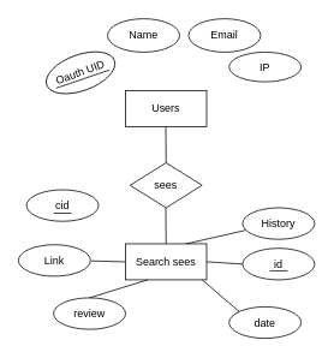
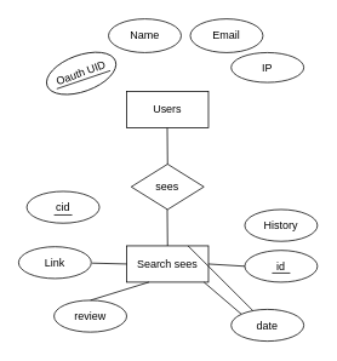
  <mxCell id="0" />
  <mxCell id="1" parent="0" />
  <mxCell id="2" value="Users" style="rounded=0;whiteSpace=wrap;html=1;fillColor=none;" parent="1" vertex="1"><mxGeometry x="139" y="100" width="90" height="40" as="geometry" /></mxCell>
  <mxCell id="3" value="Oauth UID" style="ellipse;whiteSpace=wrap;html=1;fillColor=none;rotation=-20;" parent="1" vertex="1"><mxGeometry x="49" y="60" width="80" height="40" as="geometry" /></mxCell>
  <mxCell id="4" value="Name" style="ellipse;whiteSpace=wrap;html=1;fillColor=none;rotation=0;" parent="1" vertex="1"><mxGeometry x="119" y="20" width="80" height="37.11" as="geometry" /></mxCell>
  <mxCell id="5" value="Email" style="ellipse;whiteSpace=wrap;html=1;fillColor=none;rotation=0;" parent="1" vertex="1"><mxGeometry x="209" y="20" width="80" height="37.11" as="geometry" /></mxCell>
  <mxCell id="6" value="IP" style="ellipse;whiteSpace=wrap;html=1;fillColor=none;rotation=0;" parent="1" vertex="1"><mxGeometry x="254" y="57.11" width="80" height="32.89" as="geometry" /></mxCell>
  <mxCell id="7" value="" style="endArrow=none;html=1;rounded=0;" parent="1" edge="1"><mxGeometry width="50" height="50" relative="1" as="geometry"><mxPoint x="184" y="180" as="sourcePoint" /><mxPoint x="183.66" y="140" as="targetPoint" /></mxGeometry></mxCell>
  <mxCell id="8" value="sees" style="rhombus;whiteSpace=wrap;html=1;fillColor=none;" parent="1" vertex="1"><mxGeometry x="144" y="180" width="80" height="50" as="geometry" /></mxCell>
  <mxCell id="9" value="" style="endArrow=none;html=1;rounded=0;" parent="1" edge="1"><mxGeometry width="50" height="50" relative="1" as="geometry"><mxPoint x="184" y="270" as="sourcePoint" /><mxPoint x="183.66" y="230" as="targetPoint" /></mxGeometry></mxCell>
  <mxCell id="10" value="Search sees" style="rounded=0;whiteSpace=wrap;html=1;fillColor=none;" parent="1" vertex="1"><mxGeometry x="139" y="270" width="90" height="40" as="geometry" /></mxCell>
  <mxCell id="11" value="Link" style="ellipse;whiteSpace=wrap;html=1;fillColor=none;rotation=0;" parent="1" vertex="1"><mxGeometry x="20" y="271" width="80" height="35" as="geometry" /></mxCell>
  <mxCell id="12" value="" style="endArrow=none;html=1;rounded=0;exitX=0;exitY=0.5;exitDx=0;exitDy=0;entryX=0.5;entryY=1;entryDx=0;entryDy=0;" parent="1" source="10" edge="1"><mxGeometry width="50" height="50" relative="1" as="geometry"><mxPoint x="144" y="310" as="sourcePoint" /><mxPoint x="101" y="289" as="targetPoint" /></mxGeometry></mxCell>
  <mxCell id="13" value="History" style="ellipse;whiteSpace=wrap;html=1;fillColor=none;rotation=0;" parent="1" vertex="1"><mxGeometry x="269" y="230" width="80" height="35" as="geometry" /></mxCell>
- <mxCell id="14" value="" style="endArrow=none;html=1;rounded=0;entryX=0.039;entryY=0.714;entryDx=0;entryDy=0;exitX=0.75;exitY=0;exitDx=0;exitDy=0;entryPerimeter=0;" parent="1" source="10" target="13" edge="1"><mxGeometry width="50" height="50" relative="1" as="geometry"><mxPoint x="254" y="250" as="sourcePoint" /><mxPoint x="254" y="210" as="targetPoint" /></mxGeometry></mxCell>
+ <mxCell id="14" value="" style="endArrow=none;html=1;rounded=0;exitX=0.75;exitY=0;exitDx=0;exitDy=0;" parent="1" source="10" target="16" edge="1"><mxGeometry width="50" height="50" relative="1" as="geometry"><mxPoint x="254" y="250" as="sourcePoint" /><mxPoint x="254" y="210" as="targetPoint" /></mxGeometry></mxCell>
  <mxCell id="15" value="id" style="ellipse;whiteSpace=wrap;html=1;fillColor=none;rotation=0;" vertex="1" parent="1"><mxGeometry x="269" y="275" width="80" height="35" as="geometry" /></mxCell>
  <mxCell id="16" value="date" style="ellipse;whiteSpace=wrap;html=1;fillColor=none;rotation=0;" vertex="1" parent="1"><mxGeometry x="254" y="340" width="80" height="35" as="geometry" /></mxCell>
  <mxCell id="17" value="" style="endArrow=none;html=1;rounded=0;exitX=0;exitY=0.5;exitDx=0;exitDy=0;" edge="1" parent="1" source="15"><mxGeometry width="50" height="50" relative="1" as="geometry"><mxPoint x="249" y="250" as="sourcePoint" /><mxPoint x="229" y="290" as="targetPoint" /></mxGeometry></mxCell>
  <mxCell id="18" value="" style="endArrow=none;html=1;rounded=0;exitX=0;exitY=0;exitDx=0;exitDy=0;" edge="1" parent="1" source="16"><mxGeometry width="50" height="50" relative="1" as="geometry"><mxPoint x="264" y="313" as="sourcePoint" /><mxPoint x="224" y="310" as="targetPoint" /></mxGeometry></mxCell>
  <mxCell id="19" value="review" style="ellipse;whiteSpace=wrap;html=1;fillColor=none;rotation=0;" vertex="1" parent="1"><mxGeometry x="59" y="330" width="80" height="35" as="geometry" /></mxCell>
  <mxCell id="20" value="" style="endArrow=none;html=1;rounded=0;exitX=0.5;exitY=0;exitDx=0;exitDy=0;" edge="1" parent="1" source="19"><mxGeometry width="50" height="50" relative="1" as="geometry"><mxPoint x="204.5" y="345" as="sourcePoint" /><mxPoint x="163.5" y="310" as="targetPoint" /></mxGeometry></mxCell>
  <mxCell id="21" value="" style="endArrow=none;html=1;rounded=0;" edge="1" parent="1"><mxGeometry width="50" height="50" relative="1" as="geometry"><mxPoint x="121" y="77" as="sourcePoint" /><mxPoint x="62" y="97" as="targetPoint" /></mxGeometry></mxCell>
  <mxCell id="22" value="" style="endArrow=none;html=1;rounded=0;" edge="1" parent="1"><mxGeometry width="50" height="50" relative="1" as="geometry"><mxPoint x="319" y="300" as="sourcePoint" /><mxPoint x="299" y="300" as="targetPoint" /></mxGeometry></mxCell>
  <mxCell id="23" value="cid" style="ellipse;whiteSpace=wrap;html=1;fillColor=none;rotation=0;" vertex="1" parent="1"><mxGeometry x="29" y="210" width="80" height="35" as="geometry" /></mxCell>
  <mxCell id="24" value="" style="endArrow=none;html=1;rounded=0;" edge="1" parent="1"><mxGeometry width="50" height="50" relative="1" as="geometry"><mxPoint x="79" y="236" as="sourcePoint" /><mxPoint x="59" y="236" as="targetPoint" /></mxGeometry></mxCell>
